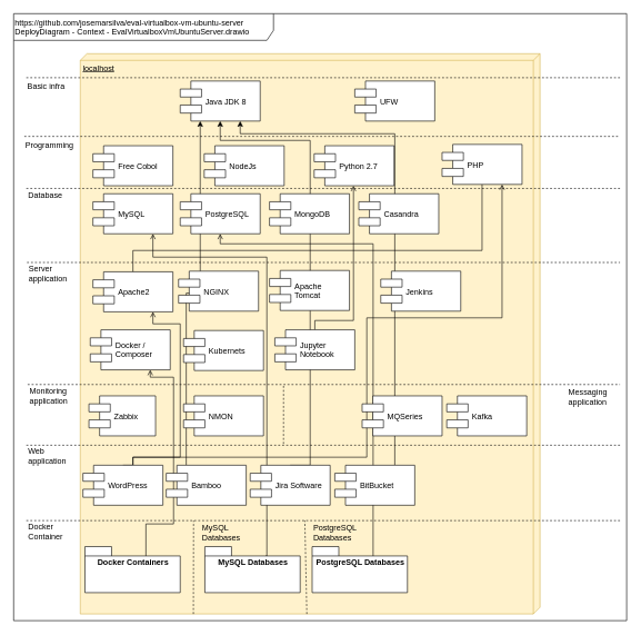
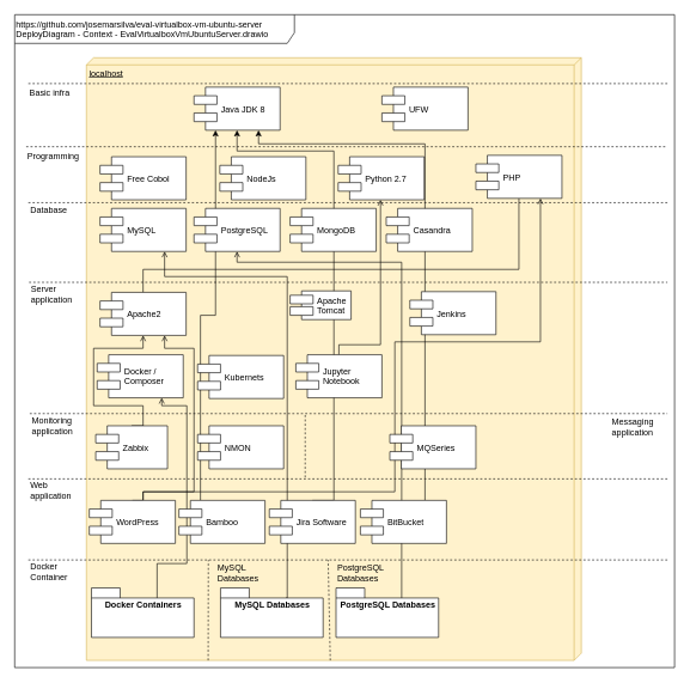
  <mxCell id="0" />
  <mxCell id="1" parent="0" />
  <mxCell id="2" value="&lt;div style=&quot;text-align: left&quot;&gt;&lt;span&gt;https://github.com/josemarsilva/eval-virtualbox-vm-ubuntu-server&lt;/span&gt;&lt;/div&gt;&lt;div style=&quot;text-align: left&quot;&gt;&lt;span&gt;DeployDiagram - Context - EvalVirtualboxVmUbuntuServer.drawio&lt;br&gt;&lt;/span&gt;&lt;/div&gt;" style="shape=umlFrame;whiteSpace=wrap;html=1;width=390;height=40;align=left;verticalAlign=top;" parent="1" vertex="1"><mxGeometry width="920" height="910" as="geometry" x="20" y="20" /></mxCell>
  <mxCell id="3" value="localhost" style="verticalAlign=top;align=left;spacingTop=8;spacingLeft=2;spacingRight=12;shape=cube;size=10;direction=south;fontStyle=4;html=1;fillColor=#fff2cc;strokeColor=#d6b656;" parent="1" vertex="1"><mxGeometry x="120" y="80" width="690" height="840" as="geometry" /></mxCell>
  <mxCell id="4" style="edgeStyle=orthogonalEdgeStyle;rounded=0;orthogonalLoop=1;jettySize=auto;html=1;entryX=0.5;entryY=1;entryDx=0;entryDy=0;exitX=0.5;exitY=0;exitDx=0;exitDy=0;" parent="1" source="55" target="9" edge="1"><mxGeometry relative="1" as="geometry"><Array as="points"><mxPoint x="465" y="697" /><mxPoint x="465" y="210" /><mxPoint x="330" y="210" /></Array></mxGeometry></mxCell>
  <mxCell id="5" style="edgeStyle=orthogonalEdgeStyle;rounded=0;orthogonalLoop=1;jettySize=auto;html=1;entryX=0.25;entryY=1;entryDx=0;entryDy=0;exitX=0.25;exitY=0;exitDx=0;exitDy=0;" parent="1" source="54" target="9" edge="1"><mxGeometry relative="1" as="geometry" /></mxCell>
  <mxCell id="6" value="NodeJs" style="shape=component;align=left;spacingLeft=36;" parent="1" vertex="1"><mxGeometry x="306" y="218" width="120" height="60" as="geometry" /></mxCell>
  <mxCell id="7" value="" style="line;strokeWidth=1;fillColor=none;align=left;verticalAlign=middle;spacingTop=-1;spacingLeft=3;spacingRight=3;rotatable=0;labelPosition=right;points=[];portConstraint=eastwest;dashed=1;" parent="1" vertex="1"><mxGeometry x="39" y="278" width="891" height="8" as="geometry" /></mxCell>
  <mxCell id="8" value="" style="line;strokeWidth=1;fillColor=none;align=left;verticalAlign=middle;spacingTop=-1;spacingLeft=3;spacingRight=3;rotatable=0;labelPosition=right;points=[];portConstraint=eastwest;dashed=1;" parent="1" vertex="1"><mxGeometry x="39" y="112" width="891" height="8" as="geometry" /></mxCell>
  <mxCell id="9" value="Java JDK 8" style="shape=component;align=left;spacingLeft=36;" parent="1" vertex="1"><mxGeometry x="270" y="121" width="120" height="60" as="geometry" /></mxCell>
  <mxCell id="10" value="Python 2.7" style="shape=component;align=left;spacingLeft=36;" parent="1" vertex="1"><mxGeometry x="471" y="218" width="120" height="60" as="geometry" /></mxCell>
  <mxCell id="11" value="MySQL" style="shape=component;align=left;spacingLeft=36;" parent="1" vertex="1"><mxGeometry x="139" y="290" width="120" height="60" as="geometry" /></mxCell>
  <mxCell id="12" value="PostgreSQL" style="shape=component;align=left;spacingLeft=36;" parent="1" vertex="1"><mxGeometry x="270" y="290" width="120" height="60" as="geometry" /></mxCell>
  <mxCell id="13" value="MongoDB" style="shape=component;align=left;spacingLeft=36;" parent="1" vertex="1"><mxGeometry x="404" y="290" width="120" height="60" as="geometry" /></mxCell>
  <mxCell id="14" value="&lt;div style=&quot;text-align: left&quot;&gt;&lt;span&gt;Database&lt;/span&gt;&lt;/div&gt;" style="text;html=1;resizable=0;autosize=1;align=left;verticalAlign=middle;points=[];fillColor=none;strokeColor=none;rounded=0;dashed=1;" parent="1" vertex="1"><mxGeometry x="40" y="283" width="70" height="20" as="geometry" /></mxCell>
  <mxCell id="15" value="" style="line;strokeWidth=1;fillColor=none;align=left;verticalAlign=middle;spacingTop=-1;spacingLeft=3;spacingRight=3;rotatable=0;labelPosition=right;points=[];portConstraint=eastwest;dashed=1;" parent="1" vertex="1"><mxGeometry x="40" y="389" width="890" height="8" as="geometry" /></mxCell>
  <mxCell id="16" value="Server &lt;br&gt;application" style="text;html=1;resizable=0;autosize=1;align=left;verticalAlign=middle;points=[];fillColor=none;strokeColor=none;rounded=0;dashed=1;" parent="1" vertex="1"><mxGeometry x="41" y="395" width="70" height="30" as="geometry" /></mxCell>
  <mxCell id="17" style="edgeStyle=orthogonalEdgeStyle;rounded=0;orthogonalLoop=1;jettySize=auto;html=1;endArrow=none;endFill=0;" parent="1" source="18" target="21" edge="1"><mxGeometry relative="1" as="geometry"><mxPoint x="723" y="255" as="targetPoint" /><Array as="points"><mxPoint x="199" y="375" /><mxPoint x="723" y="375" /></Array></mxGeometry></mxCell>
  <mxCell id="18" value="Apache2" style="shape=component;align=left;spacingLeft=36;" parent="1" vertex="1"><mxGeometry x="139" y="407" width="120" height="60" as="geometry" /></mxCell>
  <mxCell id="19" value="UFW" style="shape=component;align=left;spacingLeft=36;" parent="1" vertex="1"><mxGeometry x="532" y="121" width="120" height="60" as="geometry" /></mxCell>
- <mxCell id="20" value="NGINX" style="shape=component;align=left;spacingLeft=36;" parent="1" vertex="1"><mxGeometry x="267.5" y="406" width="120" height="60" as="geometry" /></mxCell>
  <mxCell id="21" value="PHP" style="shape=component;align=left;spacingLeft=36;" parent="1" vertex="1"><mxGeometry x="663" y="216" width="120" height="60" as="geometry" /></mxCell>
- <mxCell id="22" value="Apache &#10;Tomcat" style="shape=component;align=left;spacingLeft=36;" parent="1" vertex="1"><mxGeometry x="404" y="405" width="120" height="60" as="geometry" /></mxCell>
+ <mxCell id="22" value="Apache &#10;Tomcat" style="shape=component;align=left;spacingLeft=36;" parent="1" vertex="1"><mxGeometry x="404" y="405" width="85" height="40" as="geometry" /></mxCell>
  <mxCell id="23" value="Basic infra" style="text;html=1;resizable=0;autosize=1;align=left;verticalAlign=middle;points=[];fillColor=none;strokeColor=none;rounded=0;dashed=1;" parent="1" vertex="1"><mxGeometry x="39" y="120" width="70" height="20" as="geometry" /></mxCell>
  <mxCell id="24" value="" style="line;strokeWidth=1;fillColor=none;align=left;verticalAlign=middle;spacingTop=-1;spacingLeft=3;spacingRight=3;rotatable=0;labelPosition=right;points=[];portConstraint=eastwest;dashed=1;" parent="1" vertex="1"><mxGeometry x="41" y="572" width="889" height="8" as="geometry" /></mxCell>
  <mxCell id="25" value="Monitoring&lt;br&gt;application&lt;br&gt;" style="text;html=1;resizable=0;autosize=1;align=left;verticalAlign=middle;points=[];fillColor=none;strokeColor=none;rounded=0;dashed=1;" parent="1" vertex="1"><mxGeometry x="42" y="578" width="70" height="30" as="geometry" /></mxCell>
  <mxCell id="26" value="Kubernets" style="shape=component;align=left;spacingLeft=36;" parent="1" vertex="1"><mxGeometry x="275" y="495" width="120" height="60" as="geometry" /></mxCell>
+ <mxCell id="27" style="edgeStyle=orthogonalEdgeStyle;rounded=0;orthogonalLoop=1;jettySize=auto;html=1;entryX=0.5;entryY=1;entryDx=0;entryDy=0;endArrow=open;endFill=0;exitX=0.5;exitY=0;exitDx=0;exitDy=0;" parent="1" source="28" target="18" edge="1"><mxGeometry relative="1" as="geometry"><Array as="points"><mxPoint x="199" y="565" /><mxPoint x="130" y="565" /><mxPoint x="130" y="485" /><mxPoint x="199" y="485" /></Array></mxGeometry></mxCell>
  <mxCell id="28" value="Zabbix" style="shape=component;align=left;spacingLeft=36;" parent="1" vertex="1"><mxGeometry x="133" y="593" width="100" height="60" as="geometry" /></mxCell>
  <mxCell id="29" value="Docker / &#10;Composer" style="shape=component;align=left;spacingLeft=36;" parent="1" vertex="1"><mxGeometry x="135" y="494" width="120" height="60" as="geometry" /></mxCell>
  <mxCell id="30" value="NMON" style="shape=component;align=left;spacingLeft=36;" parent="1" vertex="1"><mxGeometry x="275" y="593" width="120" height="60" as="geometry" /></mxCell>
  <mxCell id="31" style="rounded=0;orthogonalLoop=1;jettySize=auto;html=1;endArrow=open;endFill=0;edgeStyle=orthogonalEdgeStyle;" parent="1" source="32" target="10" edge="1"><mxGeometry relative="1" as="geometry"><Array as="points"><mxPoint x="472" y="480" /><mxPoint x="530" y="480" /></Array><mxPoint x="528" y="278" as="targetPoint" /></mxGeometry></mxCell>
  <mxCell id="32" value="Jupyter &#10;Notebook" style="shape=component;align=left;spacingLeft=36;" parent="1" vertex="1"><mxGeometry x="412" y="494" width="120" height="60" as="geometry" /></mxCell>
  <mxCell id="33" value="" style="line;strokeWidth=1;fillColor=none;align=left;verticalAlign=middle;spacingTop=-1;spacingLeft=3;spacingRight=3;rotatable=0;labelPosition=right;points=[];portConstraint=eastwest;dashed=1;" parent="1" vertex="1"><mxGeometry x="39" y="663" width="891" height="8" as="geometry" /></mxCell>
  <mxCell id="34" value="Web&lt;br&gt;application&lt;br&gt;" style="text;html=1;resizable=0;autosize=1;align=left;verticalAlign=middle;points=[];fillColor=none;strokeColor=none;rounded=0;dashed=1;" parent="1" vertex="1"><mxGeometry x="40" y="669" width="70" height="30" as="geometry" /></mxCell>
- <mxCell id="35" value="Kafka" style="shape=component;align=left;spacingLeft=36;" parent="1" vertex="1"><mxGeometry x="670" y="593" width="120" height="60" as="geometry" /></mxCell>
  <mxCell id="36" value="Messaging&lt;br&gt;application&lt;br&gt;" style="text;html=1;resizable=0;autosize=1;align=left;verticalAlign=middle;points=[];fillColor=none;strokeColor=none;rounded=0;dashed=1;" parent="1" vertex="1"><mxGeometry x="851" y="580" width="70" height="30" as="geometry" /></mxCell>
  <mxCell id="37" value="" style="endArrow=none;dashed=1;html=1;entryX=0.432;entryY=0.5;entryDx=0;entryDy=0;entryPerimeter=0;" parent="1" target="24" edge="1"><mxGeometry width="50" height="50" relative="1" as="geometry"><mxPoint x="425" y="665" as="sourcePoint" /><mxPoint x="610" y="705" as="targetPoint" /></mxGeometry></mxCell>
  <mxCell id="38" style="edgeStyle=orthogonalEdgeStyle;rounded=0;orthogonalLoop=1;jettySize=auto;html=1;entryX=0.75;entryY=1;entryDx=0;entryDy=0;endArrow=open;endFill=0;" parent="1" source="40" target="18" edge="1"><mxGeometry relative="1" as="geometry"><Array as="points"><mxPoint x="199" y="685" /><mxPoint x="270" y="685" /><mxPoint x="270" y="485" /><mxPoint x="229" y="485" /></Array></mxGeometry></mxCell>
  <mxCell id="39" style="edgeStyle=orthogonalEdgeStyle;rounded=0;orthogonalLoop=1;jettySize=auto;html=1;endArrow=open;endFill=0;exitX=0.5;exitY=0;exitDx=0;exitDy=0;" parent="1" source="40" target="21" edge="1"><mxGeometry relative="1" as="geometry"><Array as="points"><mxPoint x="199" y="697" /><mxPoint x="199" y="685" /><mxPoint x="550" y="685" /><mxPoint x="550" y="476" /><mxPoint x="753" y="476" /></Array><mxPoint x="753" y="255" as="targetPoint" /></mxGeometry></mxCell>
  <mxCell id="40" value="WordPress" style="shape=component;align=left;spacingLeft=36;" parent="1" vertex="1"><mxGeometry x="124" y="697" width="120" height="60" as="geometry" /></mxCell>
  <mxCell id="41" value="" style="line;strokeWidth=1;fillColor=none;align=left;verticalAlign=middle;spacingTop=-1;spacingLeft=3;spacingRight=3;rotatable=0;labelPosition=right;points=[];portConstraint=eastwest;dashed=1;" parent="1" vertex="1"><mxGeometry x="39" y="776" width="891" height="8" as="geometry" /></mxCell>
  <mxCell id="42" value="Docker &lt;br&gt;Container&lt;br&gt;" style="text;html=1;resizable=0;autosize=1;align=left;verticalAlign=middle;points=[];fillColor=none;strokeColor=none;rounded=0;dashed=1;" parent="1" vertex="1"><mxGeometry x="40" y="782" width="70" height="30" as="geometry" /></mxCell>
  <mxCell id="43" style="edgeStyle=orthogonalEdgeStyle;rounded=0;orthogonalLoop=1;jettySize=auto;html=1;entryX=0.75;entryY=1;entryDx=0;entryDy=0;endArrow=open;endFill=0;exitX=0;exitY=0;exitDx=91.5;exitDy=14;exitPerimeter=0;" parent="1" source="44" target="29" edge="1"><mxGeometry relative="1" as="geometry"><Array as="points"><mxPoint x="219" y="785" /><mxPoint x="260" y="785" /><mxPoint x="260" y="565" /><mxPoint x="225" y="565" /></Array><mxPoint x="199" y="793" as="sourcePoint" /></mxGeometry></mxCell>
  <mxCell id="44" value="Docker Containers" style="shape=folder;fontStyle=1;spacingTop=10;tabWidth=40;tabHeight=14;tabPosition=left;html=1;verticalAlign=top;" parent="1" vertex="1"><mxGeometry x="127" y="819" width="143" height="69" as="geometry" /></mxCell>
  <mxCell id="45" value="" style="endArrow=none;dashed=1;html=1;entryX=0.432;entryY=0.5;entryDx=0;entryDy=0;entryPerimeter=0;exitX=1;exitY=0.754;exitDx=0;exitDy=0;exitPerimeter=0;" parent="1" source="3" edge="1"><mxGeometry width="50" height="50" relative="1" as="geometry"><mxPoint x="290" y="895" as="sourcePoint" /><mxPoint x="290" y="780" as="targetPoint" /></mxGeometry></mxCell>
  <mxCell id="46" value="MySQL&lt;br&gt;Databases&lt;br&gt;" style="text;html=1;resizable=0;autosize=1;align=left;verticalAlign=middle;points=[];fillColor=none;strokeColor=none;rounded=0;dashed=1;" parent="1" vertex="1"><mxGeometry x="301" y="784" width="70" height="30" as="geometry" /></mxCell>
  <mxCell id="47" style="edgeStyle=orthogonalEdgeStyle;rounded=0;orthogonalLoop=1;jettySize=auto;html=1;entryX=0.75;entryY=1;entryDx=0;entryDy=0;endArrow=open;endFill=0;exitX=0;exitY=0;exitDx=91.5;exitDy=14;exitPerimeter=0;" parent="1" source="48" target="11" edge="1"><mxGeometry relative="1" as="geometry"><Array as="points"><mxPoint x="400" y="833" /><mxPoint x="400" y="385" /><mxPoint x="229" y="385" /></Array><mxPoint x="381.5" y="817" as="sourcePoint" /><mxPoint x="407.5" y="578" as="targetPoint" /></mxGeometry></mxCell>
  <mxCell id="48" value="MySQL Databases" style="shape=folder;fontStyle=1;spacingTop=10;tabWidth=40;tabHeight=14;tabPosition=left;html=1;verticalAlign=top;" parent="1" vertex="1"><mxGeometry x="307" y="819" width="143" height="69" as="geometry" /></mxCell>
  <mxCell id="49" value="" style="endArrow=none;dashed=1;html=1;entryX=0.432;entryY=0.5;entryDx=0;entryDy=0;entryPerimeter=0;exitX=0;exitY=0;exitDx=840;exitDy=350;exitPerimeter=0;" parent="1" source="3" edge="1"><mxGeometry width="50" height="50" relative="1" as="geometry"><mxPoint x="457" y="895" as="sourcePoint" /><mxPoint x="457" y="780" as="targetPoint" /></mxGeometry></mxCell>
  <mxCell id="50" value="PostgreSQL&lt;br&gt;Databases&lt;br&gt;" style="text;html=1;resizable=0;autosize=1;align=left;verticalAlign=middle;points=[];fillColor=none;strokeColor=none;rounded=0;dashed=1;" parent="1" vertex="1"><mxGeometry x="468" y="784" width="80" height="30" as="geometry" /></mxCell>
  <mxCell id="51" value="PostgreSQL Databases" style="shape=folder;fontStyle=1;spacingTop=10;tabWidth=40;tabHeight=14;tabPosition=left;html=1;verticalAlign=top;" parent="1" vertex="1"><mxGeometry x="468" y="819" width="143" height="69" as="geometry" /></mxCell>
  <mxCell id="52" style="rounded=0;orthogonalLoop=1;jettySize=auto;html=1;entryX=0.5;entryY=1;entryDx=0;entryDy=0;endArrow=open;endFill=0;exitX=0;exitY=0;exitDx=91.5;exitDy=14;exitPerimeter=0;edgeStyle=orthogonalEdgeStyle;" parent="1" source="51" target="12" edge="1"><mxGeometry relative="1" as="geometry"><Array as="points"><mxPoint x="560" y="365" /><mxPoint x="330" y="365" /></Array><mxPoint x="409" y="843" as="sourcePoint" /><mxPoint x="239" y="360" as="targetPoint" /></mxGeometry></mxCell>
  <mxCell id="53" value="Free Cobol" style="shape=component;align=left;spacingLeft=36;" parent="1" vertex="1"><mxGeometry x="139" y="218" width="120" height="60" as="geometry" /></mxCell>
  <mxCell id="54" value="Bamboo" style="shape=component;align=left;spacingLeft=36;" parent="1" vertex="1"><mxGeometry x="249" y="697" width="120" height="60" as="geometry" /></mxCell>
  <mxCell id="55" value="Jira Software" style="shape=component;align=left;spacingLeft=36;" parent="1" vertex="1"><mxGeometry x="375" y="697" width="120" height="60" as="geometry" /></mxCell>
  <mxCell id="56" style="edgeStyle=orthogonalEdgeStyle;rounded=0;orthogonalLoop=1;jettySize=auto;html=1;entryX=0.75;entryY=1;entryDx=0;entryDy=0;exitX=0.75;exitY=0;exitDx=0;exitDy=0;" parent="1" source="57" target="9" edge="1"><mxGeometry relative="1" as="geometry"><Array as="points"><mxPoint x="592" y="200" /><mxPoint x="360" y="200" /></Array></mxGeometry></mxCell>
  <mxCell id="57" value="BitBucket" style="shape=component;align=left;spacingLeft=36;" parent="1" vertex="1"><mxGeometry x="502" y="697" width="120" height="60" as="geometry" /></mxCell>
  <mxCell id="58" value="Casandra" style="shape=component;align=left;spacingLeft=36;" parent="1" vertex="1"><mxGeometry x="538" y="290" width="120" height="60" as="geometry" /></mxCell>
  <mxCell id="59" value="Jenkins" style="shape=component;align=left;spacingLeft=36;" parent="1" vertex="1"><mxGeometry x="571" y="406" width="120" height="60" as="geometry" /></mxCell>
  <mxCell id="60" value="" style="line;strokeWidth=1;fillColor=none;align=left;verticalAlign=middle;spacingTop=-1;spacingLeft=3;spacingRight=3;rotatable=0;labelPosition=right;points=[];portConstraint=eastwest;dashed=1;" parent="1" vertex="1"><mxGeometry x="36" y="200" width="891" height="8" as="geometry" /></mxCell>
  <mxCell id="61" value="Programming" style="text;html=1;resizable=0;autosize=1;align=left;verticalAlign=middle;points=[];fillColor=none;strokeColor=none;rounded=0;dashed=1;" parent="1" vertex="1"><mxGeometry x="36" y="208" width="90" height="20" as="geometry" /></mxCell>
  <mxCell id="62" value="MQSeries" style="shape=component;align=left;spacingLeft=36;" vertex="1" parent="1"><mxGeometry x="543" y="593" width="120" height="60" as="geometry" /></mxCell>
